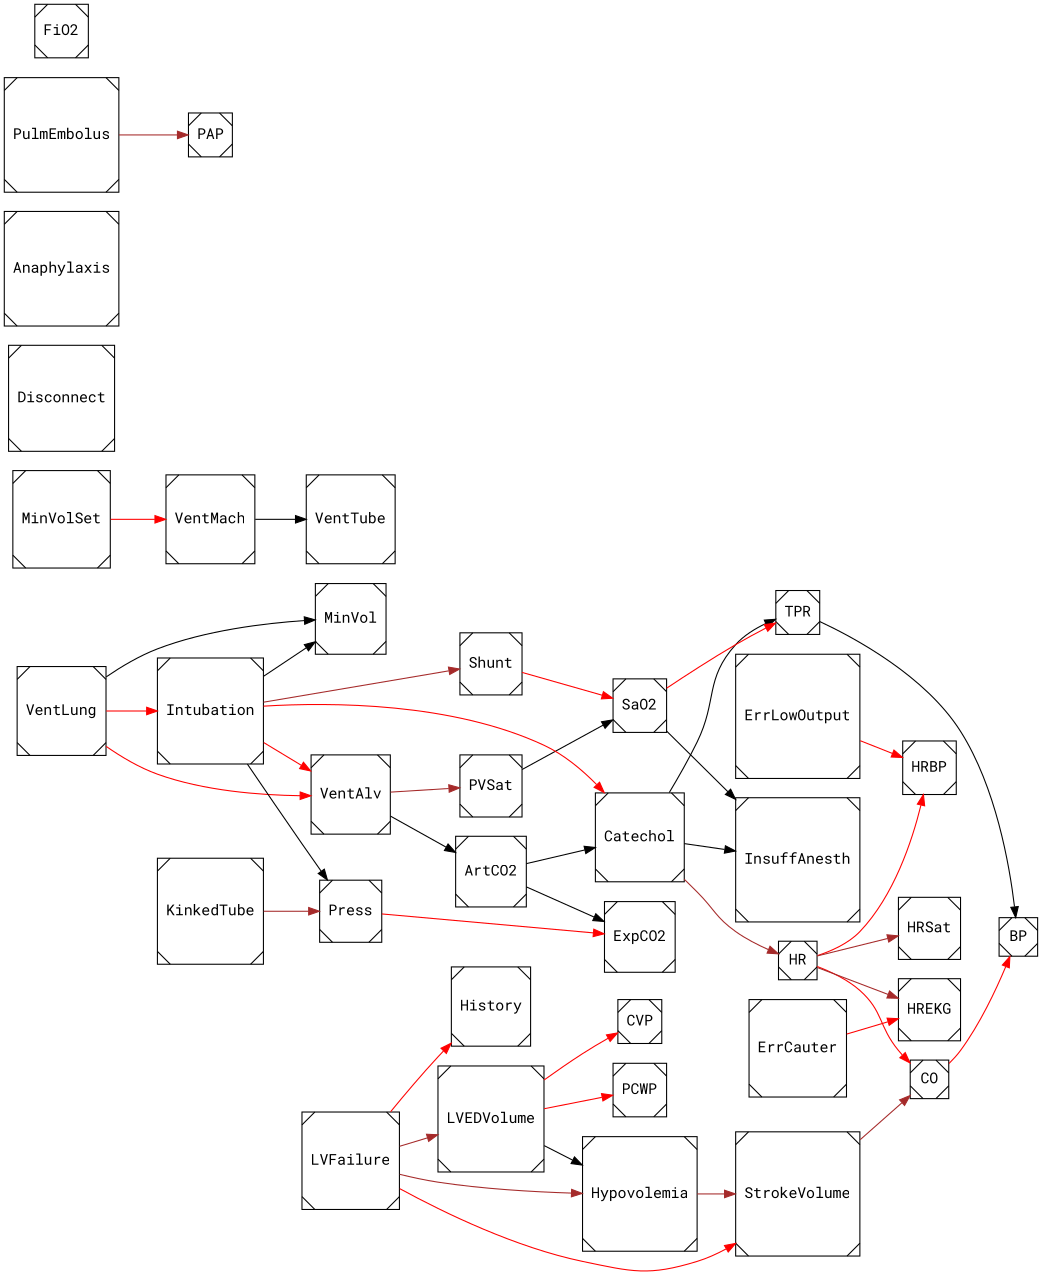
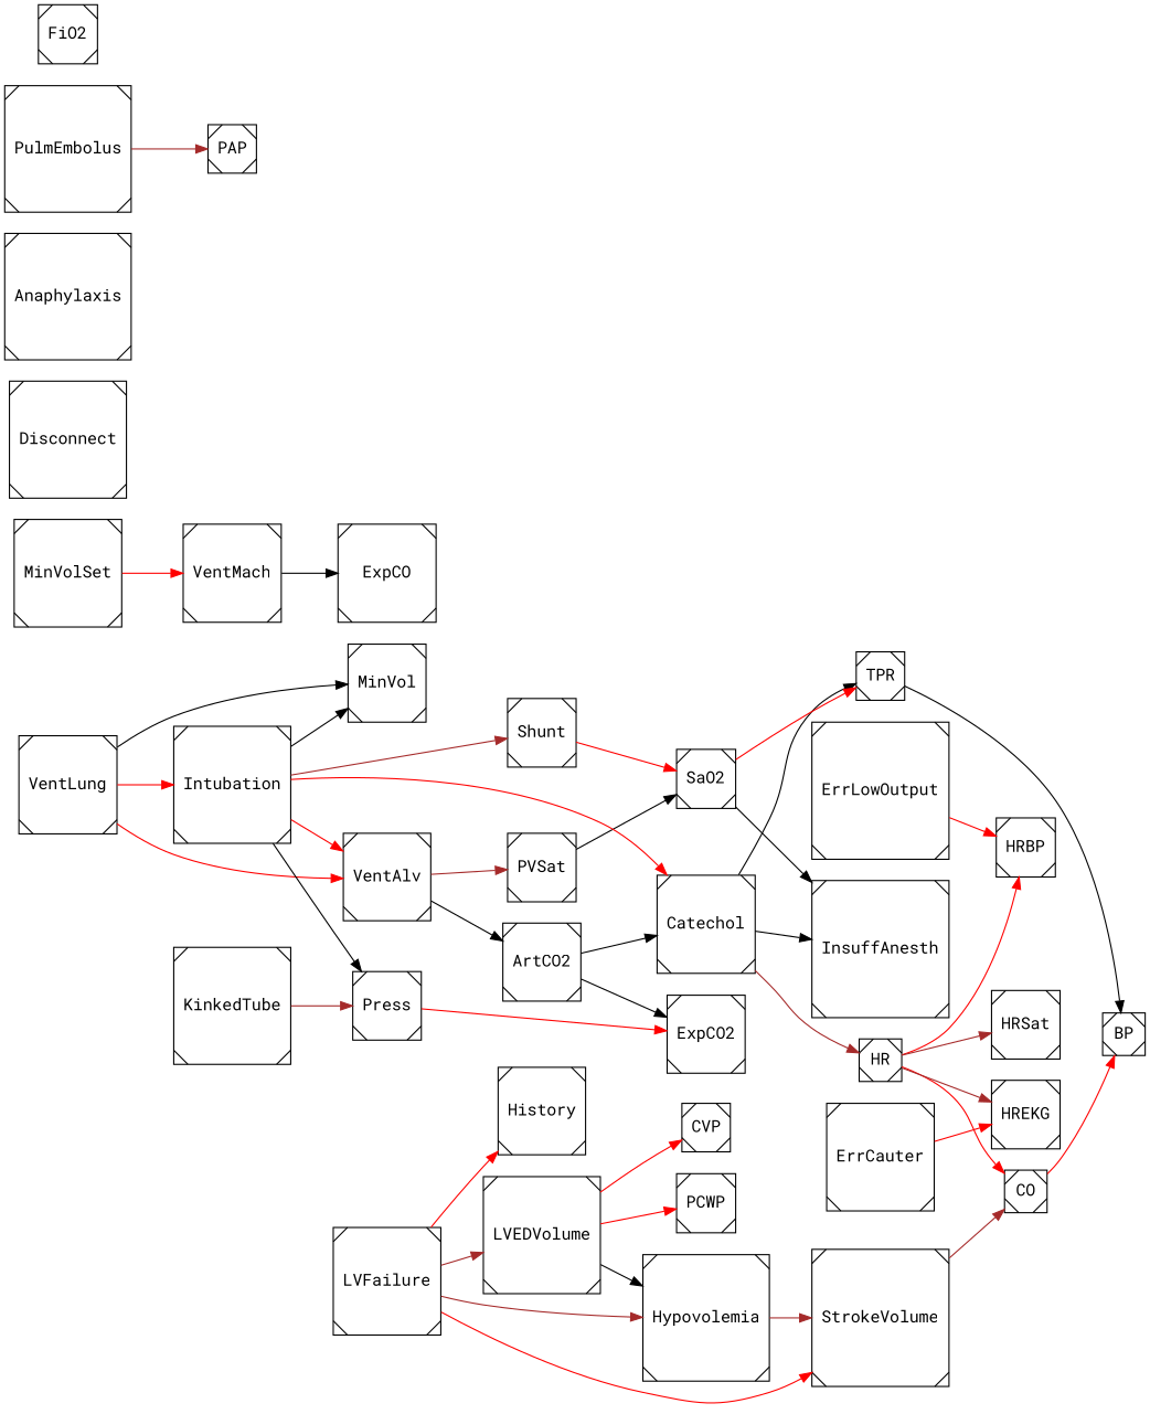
  digraph {
    fontname="Roboto Mono"
    rankdir=LR
    node [fillcolor=white fontname="Roboto Mono" shape=Msquare style=filled]
    edge [color=red fontname="Roboto Mono" labelangle=30 labeldistance=2 labelfontname=Helvetica]
    Hypovolemia
    StrokeVolume
    CO
    BP
    LVFailure
    LVEDVolume
    History
    PCWP
    CVP
    MinVolSet
    VentMach
-   VentTube
+   VentTube [label=ExpCO]
    Disconnect
    KinkedTube
    Press
    ExpCO2
    ErrLowOutput
    HRBP
    ErrCauter
    HREKG
    HR
    HRSat
    TPR
    Anaphylaxis
    PulmEmbolus
    PAP
    FiO2
    Catechol
    InsuffAnesth
    SaO2
    Shunt
    PVSat
    ArtCO2
    VentAlv
    VentLung
    MinVol
    Intubation
    Hypovolemia -> StrokeVolume [color=brown]
    StrokeVolume -> CO [color=brown]
    CO -> BP
    LVFailure -> Hypovolemia [color=brown]
    LVFailure -> StrokeVolume
    LVFailure -> LVEDVolume [color=brown]
    LVFailure -> History
    LVEDVolume -> Hypovolemia [color=black]
    LVEDVolume -> PCWP
    LVEDVolume -> CVP
    MinVolSet -> VentMach
    VentMach -> VentTube [color=black]
    KinkedTube -> Press [color=brown]
    Press -> ExpCO2
    ErrLowOutput -> HRBP
    ErrCauter -> HREKG
    HR -> CO
    HR -> HRBP
    HR -> HREKG [color=brown]
    HR -> HRSat [color=brown]
    TPR -> BP [color=black]
    PulmEmbolus -> PAP [color=brown]
    Catechol -> HR [color=brown]
    Catechol -> TPR [color=black]
    Catechol -> InsuffAnesth [color=black]
    SaO2 -> TPR
    SaO2 -> InsuffAnesth [color=black]
    Shunt -> SaO2
    PVSat -> SaO2 [color=black]
    ArtCO2 -> ExpCO2 [color=black]
    ArtCO2 -> Catechol [color=black]
    VentAlv -> PVSat [color=brown]
    VentAlv -> ArtCO2 [color=black]
    VentLung -> VentAlv
    VentLung -> MinVol [color=black]
    VentLung -> Intubation
    Intubation -> Press [color=black]
    Intubation -> Catechol
    Intubation -> Shunt [color=brown]
    Intubation -> VentAlv
    Intubation -> MinVol [color=black]
  }
